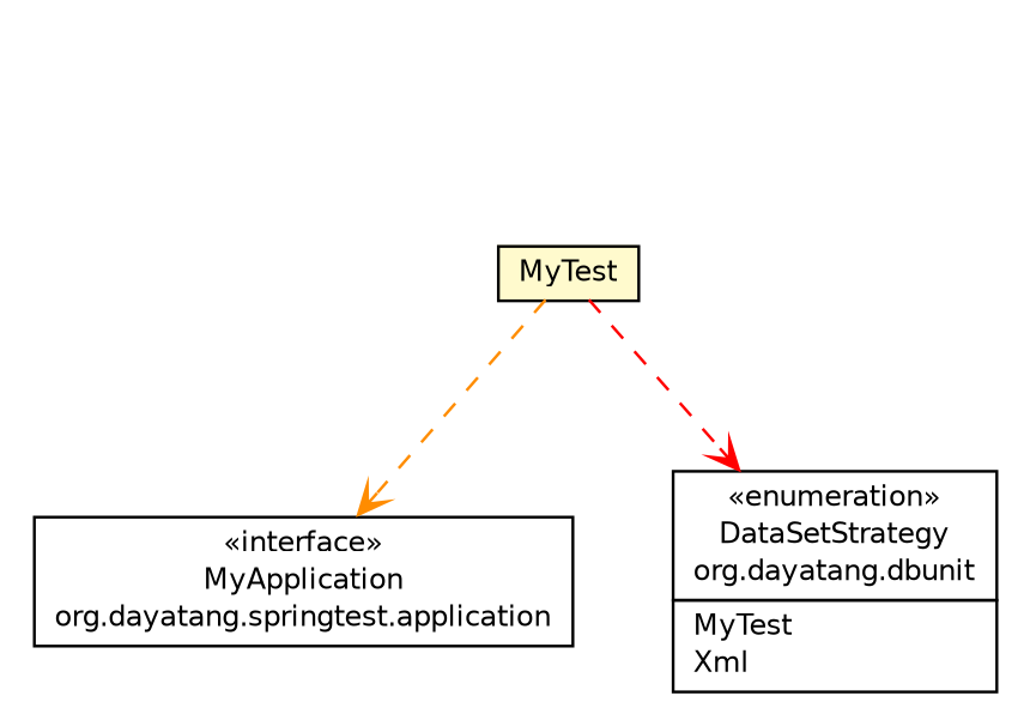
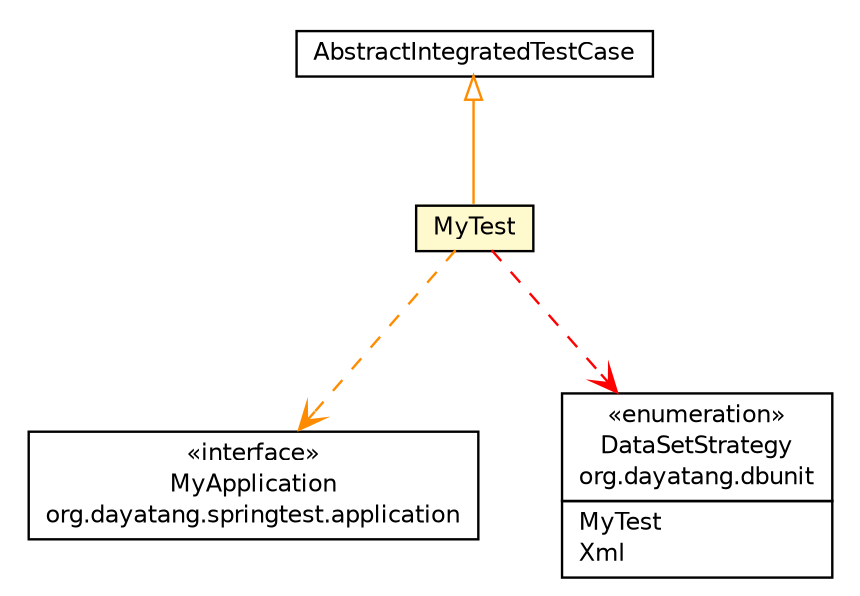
  digraph {
    nodesep=0.25
    ranksep=0.5
    node [fontcolor=black fontname=Helvetica fontsize=10.0 shape=plaintext]
    edge [arrowhead=open color=darkorange fontcolor=black fontname=Helvetica fontsize=10.0 headport=p labelfontname=Helvetica labelfontsize=10 style=dashed tailport=p]
    n1 [label=<<table title="org.dayatang.springtest.application.MyApplication" border="0" cellborder="1" cellspacing="0" cellpadding="2" port="p" href="../application/MyApplication.html"> 		<tr><td><table border="0" cellspacing="0" cellpadding="1"> <tr><td align="center" balign="center"> &#171;interface&#187; </td></tr> <tr><td align="center" balign="center"> MyApplication </td></tr> <tr><td align="center" balign="center"> org.dayatang.springtest.application </td></tr> 		</table></td></tr> 		</table>>]
    n2 [label=<<table title="org.dayatang.springtest.test.MyTest" border="0" cellborder="1" cellspacing="0" cellpadding="2" port="p" bgcolor="lemonChiffon" href="./MyTest.html"> 		<tr><td><table border="0" cellspacing="0" cellpadding="1"> <tr><td align="center" balign="center"> MyTest </td></tr> 		</table></td></tr> 		</table>>]
    n3 [label=<<table title="org.dayatang.dbunit.DataSetStrategy" border="0" cellborder="1" cellspacing="0" cellpadding="2" port="p" href="http://java.sun.com/j2se/1.4.2/docs/api/org/dayatang/dbunit/DataSetStrategy.html"> 		<tr><td><table border="0" cellspacing="0" cellpadding="1"> <tr><td align="center" balign="center"> &#171;enumeration&#187; </td></tr> <tr><td align="center" balign="center"> DataSetStrategy </td></tr> <tr><td align="center" balign="center"> org.dayatang.dbunit </td></tr> 		</table></td></tr> 		<tr><td><table border="0" cellspacing="0" cellpadding="1"> <tr><td align="left" balign="left"> MyTest </td></tr> <tr><td align="left" balign="left"> Xml </td></tr> 		</table></td></tr> 		</table>>]
+   n4 [label=<<table title="AbstractIntegratedTestCase" border="0" cellborder="1" cellspacing="0" cellpadding="2" port="p" href="http://java.sun.com/j2se/1.4.2/docs/api//AbstractIntegratedTestCase.html"> 		<tr><td><table border="0" cellspacing="0" cellpadding="1"> <tr><td align="center" balign="center"> AbstractIntegratedTestCase </td></tr> 		</table></td></tr> 		</table>>]
    n2 -> n1 [label=" "]
    n2 -> n3 [color=red label=" "]
+   n4 -> n2 [arrowtail=empty dir=back fontsize=10 arrowhead="" fontcolor="" style=""]
  }
